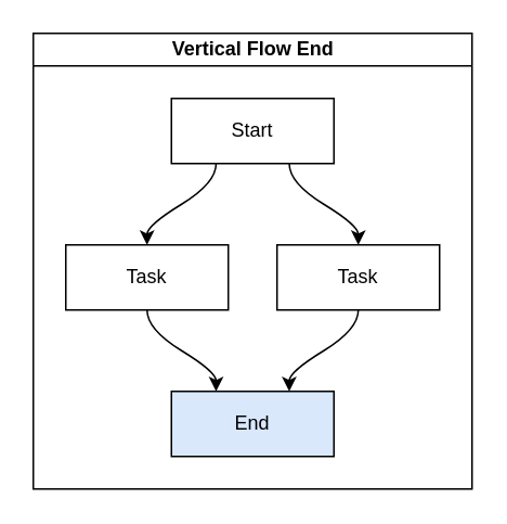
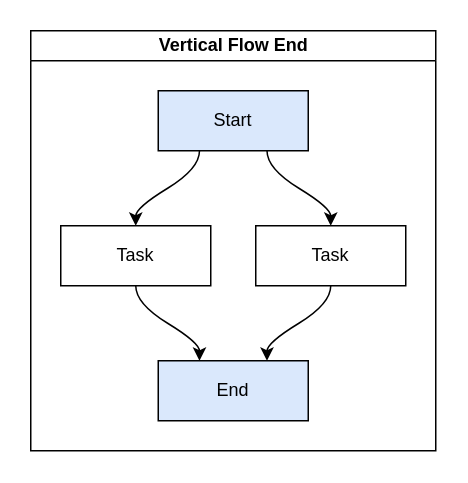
  <mxCell id="0" />
  <mxCell id="1" parent="0" />
  <mxCell id="2" value="Vertical Flow End" style="swimlane;html=1;startSize=20;horizontal=1;childLayout=flowLayout;flowOrientation=north;resizable=0;interRankCellSpacing=50;containerType=tree;" vertex="1" parent="1"><mxGeometry x="20" y="20" width="270" height="280" as="geometry"><mxRectangle x="110" y="250" width="150" height="20" as="alternateBounds" /></mxGeometry></mxCell>
- <mxCell id="3" value="Start" style="whiteSpace=wrap;html=1;" vertex="1" parent="2"><mxGeometry x="85" y="40" width="100" height="40" as="geometry" /></mxCell>
+ <mxCell id="3" value="Start" style="whiteSpace=wrap;html=1;fillColor=#dae8fc;" vertex="1" parent="2"><mxGeometry x="85" y="40" width="100" height="40" as="geometry" /></mxCell>
  <mxCell id="4" value="Task" style="whiteSpace=wrap;html=1;" vertex="1" parent="2"><mxGeometry x="20" y="130" width="100" height="40" as="geometry" /></mxCell>
  <mxCell id="5" value="" style="html=1;curved=1;noEdgeStyle=1;orthogonal=1;" edge="1" parent="2" source="3" target="4"><mxGeometry relative="1" as="geometry"><Array as="points"><mxPoint x="112.5" y="92" /><mxPoint x="70" y="118" /></Array></mxGeometry></mxCell>
  <mxCell id="6" value="Task" style="whiteSpace=wrap;html=1;" vertex="1" parent="2"><mxGeometry x="150" y="130" width="100" height="40" as="geometry" /></mxCell>
  <mxCell id="7" value="" style="html=1;curved=1;noEdgeStyle=1;orthogonal=1;" edge="1" parent="2" source="3" target="6"><mxGeometry relative="1" as="geometry"><Array as="points"><mxPoint x="157.5" y="92" /><mxPoint x="200" y="118" /></Array></mxGeometry></mxCell>
  <mxCell id="8" value="End" style="whiteSpace=wrap;html=1;fillColor=#dae8fc;" vertex="1" parent="2"><mxGeometry x="85" y="220" width="100" height="40" as="geometry" /></mxCell>
  <mxCell id="9" value="" style="html=1;curved=1;noEdgeStyle=1;orthogonal=1;" edge="1" parent="2" source="4" target="8"><mxGeometry relative="1" as="geometry"><Array as="points"><mxPoint x="70" y="182" /><mxPoint x="112.5" y="208" /></Array></mxGeometry></mxCell>
  <mxCell id="10" value="" style="html=1;curved=1;noEdgeStyle=1;orthogonal=1;" edge="1" parent="2" source="6" target="8"><mxGeometry relative="1" as="geometry"><Array as="points"><mxPoint x="200" y="182" /><mxPoint x="157.5" y="208" /></Array></mxGeometry></mxCell>
